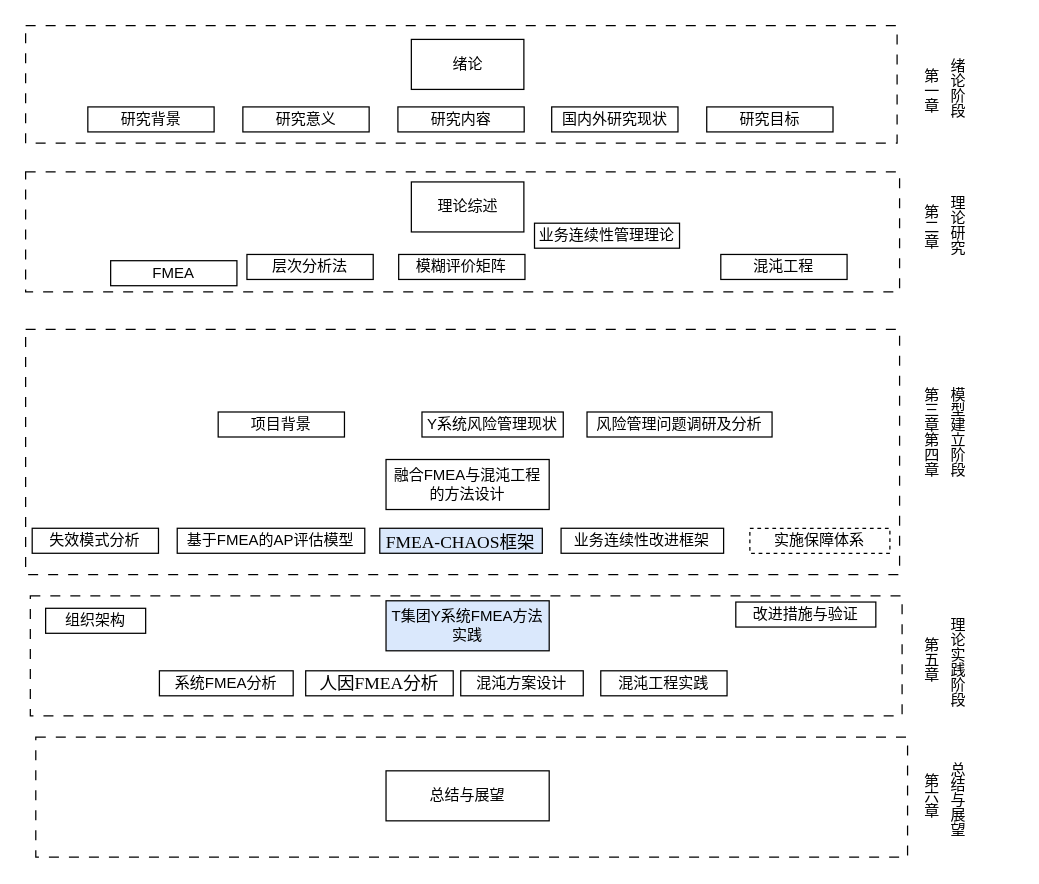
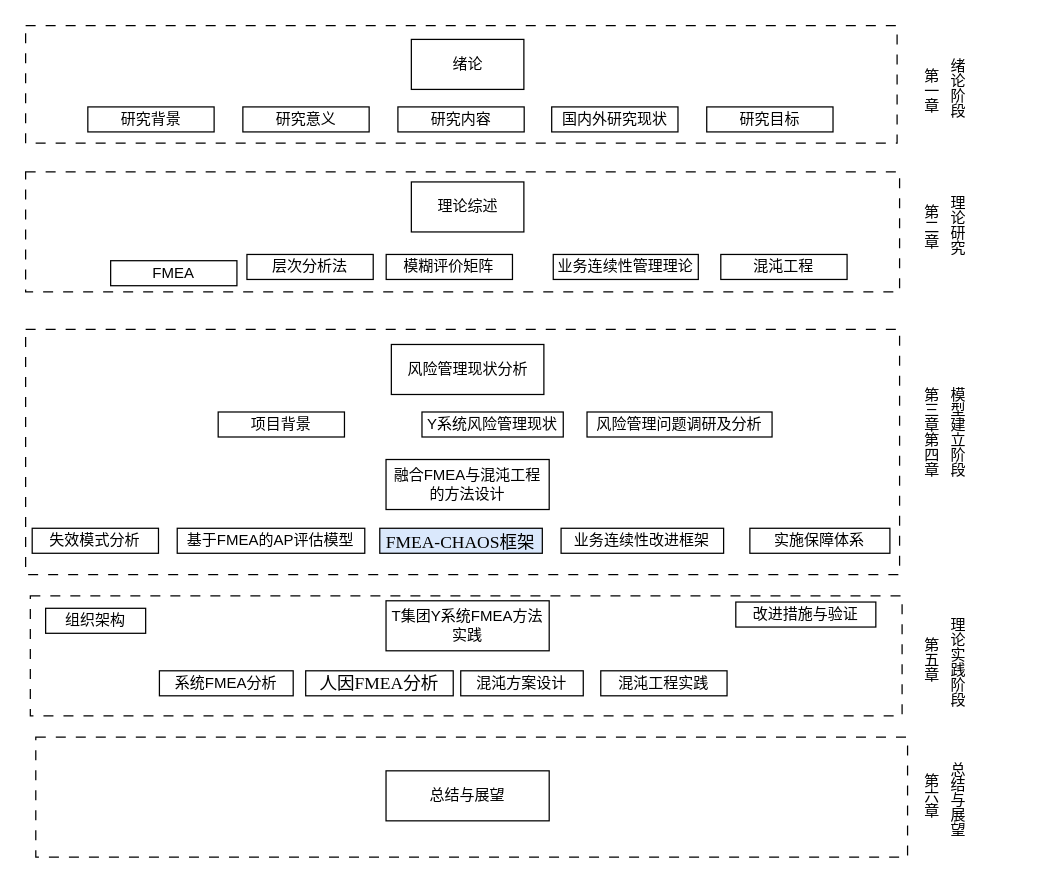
  <mxCell id="0" />
  <mxCell id="1" parent="0" />
  <mxCell id="2" value="" style="verticalLabelPosition=bottom;verticalAlign=top;html=1;shape=mxgraph.basic.rect;fillColor2=none;strokeWidth=1;size=20;indent=5;dashed=1;dashPattern=8 8;" vertex="1" parent="1"><mxGeometry x="28.13" y="589" width="697.25" height="96" as="geometry" /></mxCell>
  <mxCell id="3" value="" style="verticalLabelPosition=bottom;verticalAlign=top;html=1;shape=mxgraph.basic.rect;fillColor2=none;strokeWidth=1;size=20;indent=5;dashed=1;dashPattern=8 8;" vertex="1" parent="1"><mxGeometry x="23.75" y="476" width="697.25" height="96" as="geometry" /></mxCell>
  <mxCell id="4" value="" style="verticalLabelPosition=bottom;verticalAlign=top;html=1;shape=mxgraph.basic.rect;fillColor2=none;strokeWidth=1;size=20;indent=5;dashed=1;dashPattern=8 8;" vertex="1" parent="1"><mxGeometry x="20" y="263" width="699" height="196" as="geometry" /></mxCell>
  <mxCell id="5" value="" style="verticalLabelPosition=bottom;verticalAlign=top;html=1;shape=mxgraph.basic.rect;fillColor2=none;strokeWidth=1;size=20;indent=5;dashed=1;dashPattern=8 8;" vertex="1" parent="1"><mxGeometry x="20" y="137" width="699" height="96" as="geometry" /></mxCell>
  <mxCell id="6" value="" style="verticalLabelPosition=bottom;verticalAlign=top;html=1;shape=mxgraph.basic.rect;fillColor2=none;strokeWidth=1;size=20;indent=5;dashed=1;dashPattern=8 8;" vertex="1" parent="1"><mxGeometry x="20" y="20" width="697" height="94" as="geometry" /></mxCell>
  <mxCell id="7" value="绪论" style="rounded=0;whiteSpace=wrap;html=1;" vertex="1" parent="1"><mxGeometry x="328.5" y="31" width="90" height="40" as="geometry" /></mxCell>
  <mxCell id="8" value="研究背景" style="rounded=0;whiteSpace=wrap;html=1;" vertex="1" parent="1"><mxGeometry x="69.75" y="85" width="101" height="20" as="geometry" /></mxCell>
  <mxCell id="9" value="研究意义" style="rounded=0;whiteSpace=wrap;html=1;" vertex="1" parent="1"><mxGeometry x="193.75" y="85" width="101" height="20" as="geometry" /></mxCell>
  <mxCell id="10" value="国内外研究现状" style="rounded=0;whiteSpace=wrap;html=1;" vertex="1" parent="1"><mxGeometry x="440.75" y="85" width="101" height="20" as="geometry" /></mxCell>
  <mxCell id="11" value="研究内容" style="rounded=0;whiteSpace=wrap;html=1;" vertex="1" parent="1"><mxGeometry x="317.75" y="85" width="101" height="20" as="geometry" /></mxCell>
  <mxCell id="12" value="研究目标" style="rounded=0;whiteSpace=wrap;html=1;" vertex="1" parent="1"><mxGeometry x="564.75" y="85" width="101" height="20" as="geometry" /></mxCell>
  <mxCell id="13" value="第一章" style="text;html=1;align=center;verticalAlign=middle;resizable=0;points=[];autosize=1;strokeColor=none;fillColor=none;textDirection=vertical-lr;" vertex="1" parent="1"><mxGeometry x="716" y="69" width="54" height="26" as="geometry" /></mxCell>
  <mxCell id="14" value="绪论阶段" style="text;html=1;align=center;verticalAlign=middle;resizable=0;points=[];autosize=1;strokeColor=none;fillColor=none;textDirection=vertical-lr;" vertex="1" parent="1"><mxGeometry x="731" y="67" width="66" height="26" as="geometry" /></mxCell>
  <mxCell id="15" value="第二章" style="text;html=1;align=center;verticalAlign=middle;resizable=0;points=[];autosize=1;strokeColor=none;fillColor=none;textDirection=vertical-lr;" vertex="1" parent="1"><mxGeometry x="716" y="178" width="54" height="26" as="geometry" /></mxCell>
  <mxCell id="16" value="理论研究" style="text;html=1;align=center;verticalAlign=middle;resizable=0;points=[];autosize=1;strokeColor=none;fillColor=none;textDirection=vertical-lr;" vertex="1" parent="1"><mxGeometry x="731" y="177" width="66" height="26" as="geometry" /></mxCell>
  <mxCell id="17" value="第三章第四章" style="text;html=1;align=center;verticalAlign=middle;resizable=0;points=[];autosize=1;strokeColor=none;fillColor=none;textDirection=vertical-lr;" vertex="1" parent="1"><mxGeometry x="698" y="342" width="90" height="26" as="geometry" /></mxCell>
  <mxCell id="18" value="模型建立阶段" style="text;html=1;align=center;verticalAlign=middle;resizable=0;points=[];autosize=1;strokeColor=none;fillColor=none;textDirection=vertical-lr;" vertex="1" parent="1"><mxGeometry x="719" y="342" width="90" height="26" as="geometry" /></mxCell>
  <mxCell id="19" value="第六章" style="text;html=1;align=center;verticalAlign=middle;resizable=0;points=[];autosize=1;strokeColor=none;fillColor=none;textDirection=vertical-lr;" vertex="1" parent="1"><mxGeometry x="716" y="633" width="54" height="26" as="geometry" /></mxCell>
  <mxCell id="20" value="总结与展望" style="text;html=1;align=center;verticalAlign=middle;resizable=0;points=[];autosize=1;strokeColor=none;fillColor=none;textDirection=vertical-lr;" vertex="1" parent="1"><mxGeometry x="725" y="636" width="78" height="26" as="geometry" /></mxCell>
  <mxCell id="21" value="第五章" style="text;html=1;align=center;verticalAlign=middle;resizable=0;points=[];autosize=1;strokeColor=none;fillColor=none;textDirection=vertical-lr;" vertex="1" parent="1"><mxGeometry x="716" y="524" width="54" height="26" as="geometry" /></mxCell>
  <mxCell id="22" value="理论实践阶段" style="text;html=1;align=center;verticalAlign=middle;resizable=0;points=[];autosize=1;strokeColor=none;fillColor=none;textDirection=vertical-lr;" vertex="1" parent="1"><mxGeometry x="719" y="526" width="90" height="26" as="geometry" /></mxCell>
  <mxCell id="23" value="理论综述" style="rounded=0;whiteSpace=wrap;html=1;" vertex="1" parent="1"><mxGeometry x="328.5" y="145" width="90" height="40" as="geometry" /></mxCell>
  <mxCell id="24" value="FMEA" style="rounded=0;whiteSpace=wrap;html=1;" vertex="1" parent="1"><mxGeometry x="88" y="208" width="101" height="20" as="geometry" /></mxCell>
  <mxCell id="25" value="层次分析法" style="rounded=0;whiteSpace=wrap;html=1;" vertex="1" parent="1"><mxGeometry x="197" y="203" width="101" height="20" as="geometry" /></mxCell>
- <mxCell id="26" value="模糊评价矩阵" style="rounded=0;whiteSpace=wrap;html=1;" vertex="1" parent="1"><mxGeometry x="318.37" y="203" width="101" height="20" as="geometry" /></mxCell>
- <mxCell id="27" value="业务连续性管理理论" style="rounded=0;whiteSpace=wrap;html=1;" vertex="1" parent="1"><mxGeometry x="427" y="178" width="116" height="20" as="geometry" /></mxCell>
+ <mxCell id="26" value="模糊评价矩阵" style="rounded=0;whiteSpace=wrap;html=1;" vertex="1" parent="1"><mxGeometry x="308.37" y="203" width="101" height="20" as="geometry" /></mxCell>
+ <mxCell id="27" value="业务连续性管理理论" style="rounded=0;whiteSpace=wrap;html=1;" vertex="1" parent="1"><mxGeometry x="442" y="203" width="116" height="20" as="geometry" /></mxCell>
  <mxCell id="28" value="混沌工程" style="rounded=0;whiteSpace=wrap;html=1;" vertex="1" parent="1"><mxGeometry x="576" y="203" width="101" height="20" as="geometry" /></mxCell>
+ <mxCell id="29" value="风险管理现状分析" style="rounded=0;whiteSpace=wrap;html=1;" vertex="1" parent="1"><mxGeometry x="312.5" y="275" width="122" height="40" as="geometry" /></mxCell>
  <mxCell id="30" value="项目背景" style="rounded=0;whiteSpace=wrap;html=1;" vertex="1" parent="1"><mxGeometry x="174" y="329" width="101" height="20" as="geometry" /></mxCell>
  <mxCell id="31" value="Y系统风险管理现状" style="rounded=0;whiteSpace=wrap;html=1;" vertex="1" parent="1"><mxGeometry x="337" y="329" width="113" height="20" as="geometry" /></mxCell>
  <mxCell id="32" value="风险管理问题调研及分析" style="rounded=0;whiteSpace=wrap;html=1;" vertex="1" parent="1"><mxGeometry x="469" y="329" width="148" height="20" as="geometry" /></mxCell>
  <mxCell id="33" value="融合FMEA与混沌工程的方法设计" style="rounded=0;whiteSpace=wrap;html=1;" vertex="1" parent="1"><mxGeometry x="308.25" y="367" width="130.5" height="40" as="geometry" /></mxCell>
  <mxCell id="34" value="失效模式分析" style="rounded=0;whiteSpace=wrap;html=1;" vertex="1" parent="1"><mxGeometry x="25.25" y="422" width="101" height="20" as="geometry" /></mxCell>
  <mxCell id="35" value="基于FMEA的AP评估模型" style="rounded=0;whiteSpace=wrap;html=1;" vertex="1" parent="1"><mxGeometry x="141.25" y="422" width="150" height="20" as="geometry" /></mxCell>
  <mxCell id="36" value="业务连续性改进框架" style="rounded=0;whiteSpace=wrap;html=1;" vertex="1" parent="1"><mxGeometry x="448.25" y="422" width="130" height="20" as="geometry" /></mxCell>
  <mxCell id="37" value="&lt;span style=&quot;text-align: start; font-size: 10.5pt; font-family: 黑体;&quot; lang=&quot;EN-US&quot;&gt;FMEA-CHAOS&lt;/span&gt;&lt;span style=&quot;text-align: start; font-size: 10.5pt; font-family: 宋体;&quot;&gt;框架&lt;/span&gt;&lt;span style=&quot;font-size: medium; text-align: start;&quot;&gt;&lt;/span&gt;" style="rounded=0;whiteSpace=wrap;html=1;fillColor=#dae8fc;" vertex="1" parent="1"><mxGeometry x="303.25" y="422" width="130" height="20" as="geometry" /></mxCell>
- <mxCell id="38" value="实施保障体系" style="rounded=0;whiteSpace=wrap;html=1;dashed=1;" vertex="1" parent="1"><mxGeometry x="599.25" y="422" width="112" height="20" as="geometry" /></mxCell>
- <mxCell id="39" value="T集团Y系统FMEA方法实践" style="rounded=0;whiteSpace=wrap;html=1;fillColor=#dae8fc;" vertex="1" parent="1"><mxGeometry x="308.25" y="480" width="130.5" height="40" as="geometry" /></mxCell>
+ <mxCell id="38" value="实施保障体系" style="rounded=0;whiteSpace=wrap;html=1;" vertex="1" parent="1"><mxGeometry x="599.25" y="422" width="112" height="20" as="geometry" /></mxCell>
+ <mxCell id="39" value="T集团Y系统FMEA方法实践" style="rounded=0;whiteSpace=wrap;html=1;" vertex="1" parent="1"><mxGeometry x="308.25" y="480" width="130.5" height="40" as="geometry" /></mxCell>
  <mxCell id="40" value="组织架构" style="rounded=0;whiteSpace=wrap;html=1;" vertex="1" parent="1"><mxGeometry x="36" y="486" width="80" height="20" as="geometry" /></mxCell>
  <mxCell id="41" value="系统FMEA分析" style="rounded=0;whiteSpace=wrap;html=1;" vertex="1" parent="1"><mxGeometry x="127" y="536" width="107" height="20" as="geometry" /></mxCell>
  <mxCell id="42" value="混沌方案设计" style="rounded=0;whiteSpace=wrap;html=1;" vertex="1" parent="1"><mxGeometry x="368" y="536" width="98" height="20" as="geometry" /></mxCell>
  <mxCell id="43" value="&lt;div style=&quot;text-align: start;&quot;&gt;&lt;span style=&quot;background-color: transparent; color: light-dark(rgb(0, 0, 0), rgb(255, 255, 255)); font-size: 14px;&quot;&gt;&lt;font face=&quot;黑体&quot;&gt;人因FMEA分析&lt;/font&gt;&lt;/span&gt;&lt;/div&gt;" style="rounded=0;whiteSpace=wrap;html=1;" vertex="1" parent="1"><mxGeometry x="244" y="536" width="118" height="20" as="geometry" /></mxCell>
  <mxCell id="44" value="混沌工程实践" style="rounded=0;whiteSpace=wrap;html=1;" vertex="1" parent="1"><mxGeometry x="480" y="536" width="101" height="20" as="geometry" /></mxCell>
  <mxCell id="45" value="改进措施与验证" style="rounded=0;whiteSpace=wrap;html=1;" vertex="1" parent="1"><mxGeometry x="588" y="481" width="112" height="20" as="geometry" /></mxCell>
  <mxCell id="46" value="总结与展望" style="rounded=0;whiteSpace=wrap;html=1;" vertex="1" parent="1"><mxGeometry x="308.25" y="616" width="130.5" height="40" as="geometry" /></mxCell>
